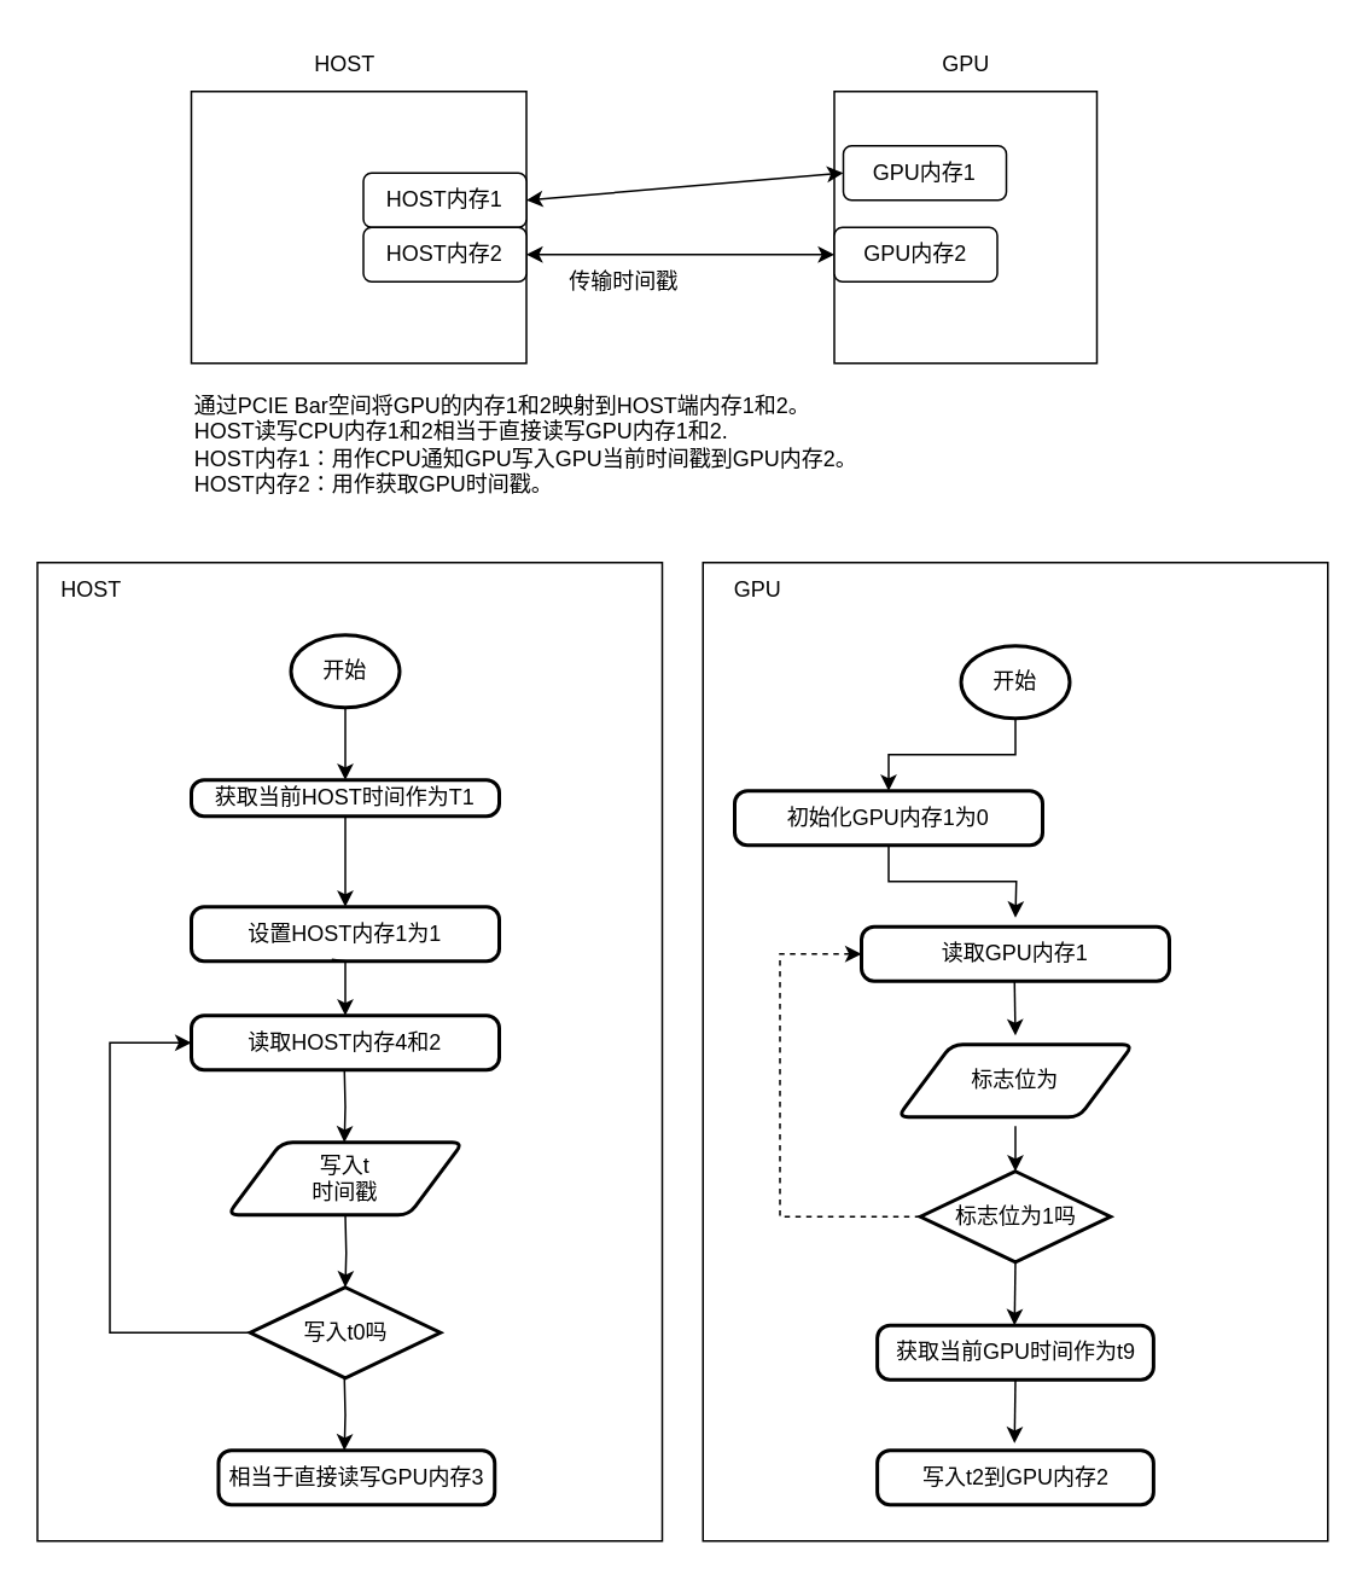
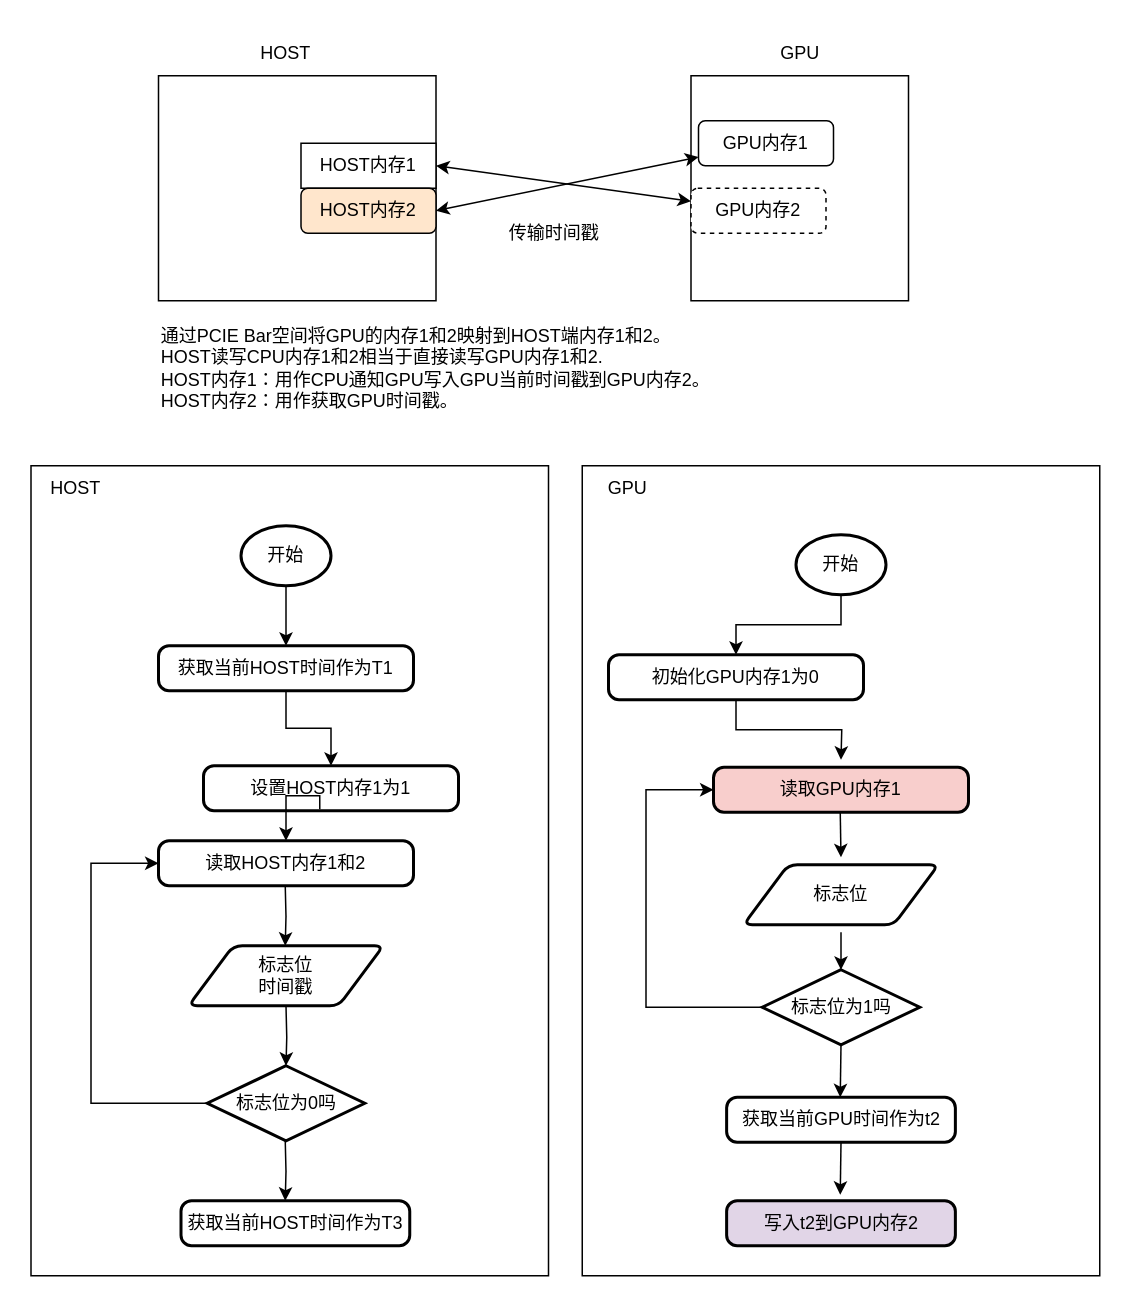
  <mxCell id="0" />
  <mxCell id="1" parent="0" />
  <mxCell id="2" value="" style="rounded=0;whiteSpace=wrap;html=1;fillColor=none;" vertex="1" parent="1"><mxGeometry x="387.5" y="310" width="345" height="540" as="geometry" /></mxCell>
  <mxCell id="3" value="" style="rounded=0;whiteSpace=wrap;html=1;fillColor=none;" vertex="1" parent="1"><mxGeometry x="20" y="310" width="345" height="540" as="geometry" /></mxCell>
  <mxCell id="4" style="edgeStyle=orthogonalEdgeStyle;rounded=0;orthogonalLoop=1;jettySize=auto;html=1;exitX=0.5;exitY=1;exitDx=0;exitDy=0;exitPerimeter=0;entryX=0.5;entryY=0;entryDx=0;entryDy=0;" parent="1" source="5" target="11" edge="1"><mxGeometry relative="1" as="geometry"><mxPoint x="190" y="420" as="targetPoint" /></mxGeometry></mxCell>
  <mxCell id="5" value="开始" style="strokeWidth=2;html=1;shape=mxgraph.flowchart.start_1;whiteSpace=wrap;" parent="1" vertex="1"><mxGeometry x="160" y="350" width="60" height="40" as="geometry" /></mxCell>
- <mxCell id="6" value="写入t&lt;br&gt;时间戳" style="shape=parallelogram;html=1;strokeWidth=2;perimeter=parallelogramPerimeter;whiteSpace=wrap;rounded=1;arcSize=12;size=0.23;" parent="1" vertex="1"><mxGeometry x="125" y="630" width="130" height="40" as="geometry" /></mxCell>
- <mxCell id="7" value="写入t0吗" style="strokeWidth=2;html=1;shape=mxgraph.flowchart.decision;whiteSpace=wrap;" parent="1" vertex="1"><mxGeometry x="137.5" y="710" width="105" height="50" as="geometry" /></mxCell>
+ <mxCell id="6" value="标志位&lt;br&gt;时间戳" style="shape=parallelogram;html=1;strokeWidth=2;perimeter=parallelogramPerimeter;whiteSpace=wrap;rounded=1;arcSize=12;size=0.23;" parent="1" vertex="1"><mxGeometry x="125" y="630" width="130" height="40" as="geometry" /></mxCell>
+ <mxCell id="7" value="标志位为0吗" style="strokeWidth=2;html=1;shape=mxgraph.flowchart.decision;whiteSpace=wrap;" parent="1" vertex="1"><mxGeometry x="137.5" y="710" width="105" height="50" as="geometry" /></mxCell>
  <mxCell id="8" value="" style="endArrow=classic;html=1;rounded=0;exitX=0;exitY=0.5;exitDx=0;exitDy=0;exitPerimeter=0;entryX=0;entryY=0.5;entryDx=0;entryDy=0;" parent="1" source="7" target="13" edge="1"><mxGeometry width="50" height="50" relative="1" as="geometry"><mxPoint x="137.5" y="730" as="sourcePoint" /><mxPoint x="70" y="560" as="targetPoint" /><Array as="points"><mxPoint x="60" y="735" /><mxPoint x="60" y="575" /></Array></mxGeometry></mxCell>
- <mxCell id="9" value="设置HOST内存1为1" style="rounded=1;whiteSpace=wrap;html=1;absoluteArcSize=1;arcSize=14;strokeWidth=2;" parent="1" vertex="1"><mxGeometry x="105" y="500" width="170" height="30" as="geometry" /></mxCell>
+ <mxCell id="9" value="设置HOST内存1为1" style="rounded=1;whiteSpace=wrap;html=1;absoluteArcSize=1;arcSize=14;strokeWidth=2;" parent="1" vertex="1"><mxGeometry x="135" y="510" width="170" height="30" as="geometry" /></mxCell>
  <mxCell id="10" style="edgeStyle=orthogonalEdgeStyle;rounded=0;orthogonalLoop=1;jettySize=auto;html=1;exitX=0.5;exitY=1;exitDx=0;exitDy=0;entryX=0.5;entryY=0;entryDx=0;entryDy=0;" parent="1" source="11" target="9" edge="1"><mxGeometry relative="1" as="geometry" /></mxCell>
- <mxCell id="11" value="获取当前HOST时间作为T1" style="rounded=1;whiteSpace=wrap;html=1;absoluteArcSize=1;arcSize=14;strokeWidth=2;" parent="1" vertex="1"><mxGeometry x="105" y="430" width="170" height="20" as="geometry" /></mxCell>
- <mxCell id="12" value="相当于直接读写GPU内存3" style="rounded=1;whiteSpace=wrap;html=1;absoluteArcSize=1;arcSize=14;strokeWidth=2;" parent="1" vertex="1"><mxGeometry x="120" y="800" width="152.5" height="30" as="geometry" /></mxCell>
- <mxCell id="13" value="读取HOST内存4和2" style="rounded=1;whiteSpace=wrap;html=1;absoluteArcSize=1;arcSize=14;strokeWidth=2;" parent="1" vertex="1"><mxGeometry x="105" y="560" width="170" height="30" as="geometry" /></mxCell>
+ <mxCell id="11" value="获取当前HOST时间作为T1" style="rounded=1;whiteSpace=wrap;html=1;absoluteArcSize=1;arcSize=14;strokeWidth=2;" parent="1" vertex="1"><mxGeometry x="105" y="430" width="170" height="30" as="geometry" /></mxCell>
+ <mxCell id="12" value="获取当前HOST时间作为T3" style="rounded=1;whiteSpace=wrap;html=1;absoluteArcSize=1;arcSize=14;strokeWidth=2;" parent="1" vertex="1"><mxGeometry x="120" y="800" width="152.5" height="30" as="geometry" /></mxCell>
+ <mxCell id="13" value="读取HOST内存1和2" style="rounded=1;whiteSpace=wrap;html=1;absoluteArcSize=1;arcSize=14;strokeWidth=2;" parent="1" vertex="1"><mxGeometry x="105" y="560" width="170" height="30" as="geometry" /></mxCell>
  <mxCell id="14" style="edgeStyle=orthogonalEdgeStyle;rounded=0;orthogonalLoop=1;jettySize=auto;html=1;exitX=0.456;exitY=0.967;exitDx=0;exitDy=0;entryX=0.5;entryY=0;entryDx=0;entryDy=0;exitPerimeter=0;" parent="1" source="9" target="13" edge="1"><mxGeometry relative="1" as="geometry"><mxPoint x="200" y="470" as="sourcePoint" /><mxPoint x="200" y="510" as="targetPoint" /><Array as="points"><mxPoint x="190" y="530" /><mxPoint x="175" y="530" /></Array></mxGeometry></mxCell>
  <mxCell id="15" style="edgeStyle=orthogonalEdgeStyle;rounded=0;orthogonalLoop=1;jettySize=auto;html=1;exitX=0.5;exitY=1;exitDx=0;exitDy=0;entryX=0.5;entryY=0;entryDx=0;entryDy=0;" parent="1" edge="1"><mxGeometry relative="1" as="geometry"><mxPoint x="189.5" y="590" as="sourcePoint" /><mxPoint x="189.5" y="630" as="targetPoint" /></mxGeometry></mxCell>
  <mxCell id="16" style="edgeStyle=orthogonalEdgeStyle;rounded=0;orthogonalLoop=1;jettySize=auto;html=1;entryX=0.5;entryY=0;entryDx=0;entryDy=0;entryPerimeter=0;" parent="1" target="7" edge="1"><mxGeometry relative="1" as="geometry"><mxPoint x="190" y="670" as="sourcePoint" /><mxPoint x="189.5" y="700" as="targetPoint" /></mxGeometry></mxCell>
  <mxCell id="17" style="edgeStyle=orthogonalEdgeStyle;rounded=0;orthogonalLoop=1;jettySize=auto;html=1;exitX=0.5;exitY=1;exitDx=0;exitDy=0;entryX=0.5;entryY=0;entryDx=0;entryDy=0;" parent="1" edge="1"><mxGeometry relative="1" as="geometry"><mxPoint x="189.5" y="760" as="sourcePoint" /><mxPoint x="189.5" y="800" as="targetPoint" /></mxGeometry></mxCell>
  <mxCell id="18" style="edgeStyle=orthogonalEdgeStyle;rounded=0;orthogonalLoop=1;jettySize=auto;html=1;exitX=0.5;exitY=1;exitDx=0;exitDy=0;exitPerimeter=0;entryX=0.5;entryY=0;entryDx=0;entryDy=0;" parent="1" source="19" target="24" edge="1"><mxGeometry relative="1" as="geometry"><mxPoint x="560" y="426" as="targetPoint" /></mxGeometry></mxCell>
  <mxCell id="19" value="开始" style="strokeWidth=2;html=1;shape=mxgraph.flowchart.start_1;whiteSpace=wrap;" parent="1" vertex="1"><mxGeometry x="530" y="356" width="60" height="40" as="geometry" /></mxCell>
- <mxCell id="20" value="标志位为" style="shape=parallelogram;html=1;strokeWidth=2;perimeter=parallelogramPerimeter;whiteSpace=wrap;rounded=1;arcSize=12;size=0.23;" parent="1" vertex="1"><mxGeometry x="495" y="576" width="130" height="40" as="geometry" /></mxCell>
+ <mxCell id="20" value="标志位" style="shape=parallelogram;html=1;strokeWidth=2;perimeter=parallelogramPerimeter;whiteSpace=wrap;rounded=1;arcSize=12;size=0.23;" parent="1" vertex="1"><mxGeometry x="495" y="576" width="130" height="40" as="geometry" /></mxCell>
  <mxCell id="21" value="标志位为1吗" style="strokeWidth=2;html=1;shape=mxgraph.flowchart.decision;whiteSpace=wrap;" parent="1" vertex="1"><mxGeometry x="507.5" y="646" width="105" height="50" as="geometry" /></mxCell>
- <mxCell id="22" value="" style="endArrow=classic;html=1;rounded=0;exitX=0;exitY=0.5;exitDx=0;exitDy=0;exitPerimeter=0;entryX=0;entryY=0.5;entryDx=0;entryDy=0;dashed=1;" parent="1" source="21" target="26" edge="1"><mxGeometry width="50" height="50" relative="1" as="geometry"><mxPoint x="507.5" y="681" as="sourcePoint" /><mxPoint x="440" y="511" as="targetPoint" /><Array as="points"><mxPoint x="430" y="671" /><mxPoint x="430" y="526" /></Array></mxGeometry></mxCell>
+ <mxCell id="22" value="" style="endArrow=classic;html=1;rounded=0;exitX=0;exitY=0.5;exitDx=0;exitDy=0;exitPerimeter=0;entryX=0;entryY=0.5;entryDx=0;entryDy=0;" parent="1" source="21" target="26" edge="1"><mxGeometry width="50" height="50" relative="1" as="geometry"><mxPoint x="507.5" y="681" as="sourcePoint" /><mxPoint x="440" y="511" as="targetPoint" /><Array as="points"><mxPoint x="430" y="671" /><mxPoint x="430" y="526" /></Array></mxGeometry></mxCell>
  <mxCell id="23" style="edgeStyle=orthogonalEdgeStyle;rounded=0;orthogonalLoop=1;jettySize=auto;html=1;exitX=0.5;exitY=1;exitDx=0;exitDy=0;entryX=0.5;entryY=0;entryDx=0;entryDy=0;" parent="1" source="24" edge="1"><mxGeometry relative="1" as="geometry"><mxPoint x="560" y="506" as="targetPoint" /></mxGeometry></mxCell>
  <mxCell id="24" value="初始化GPU内存1为0" style="rounded=1;whiteSpace=wrap;html=1;absoluteArcSize=1;arcSize=14;strokeWidth=2;" parent="1" vertex="1"><mxGeometry x="405" y="436" width="170" height="30" as="geometry" /></mxCell>
- <mxCell id="25" value="获取当前GPU时间作为t9" style="rounded=1;whiteSpace=wrap;html=1;absoluteArcSize=1;arcSize=14;strokeWidth=2;" parent="1" vertex="1"><mxGeometry x="483.75" y="731" width="152.5" height="30" as="geometry" /></mxCell>
- <mxCell id="26" value="读取GPU内存1" style="rounded=1;whiteSpace=wrap;html=1;absoluteArcSize=1;arcSize=14;strokeWidth=2;" parent="1" vertex="1"><mxGeometry x="475" y="511" width="170" height="30" as="geometry" /></mxCell>
+ <mxCell id="25" value="获取当前GPU时间作为t2" style="rounded=1;whiteSpace=wrap;html=1;absoluteArcSize=1;arcSize=14;strokeWidth=2;" parent="1" vertex="1"><mxGeometry x="483.75" y="731" width="152.5" height="30" as="geometry" /></mxCell>
+ <mxCell id="26" value="读取GPU内存1" style="rounded=1;whiteSpace=wrap;html=1;absoluteArcSize=1;arcSize=14;strokeWidth=2;fillColor=#f8cecc;" parent="1" vertex="1"><mxGeometry x="475" y="511" width="170" height="30" as="geometry" /></mxCell>
  <mxCell id="27" style="edgeStyle=orthogonalEdgeStyle;rounded=0;orthogonalLoop=1;jettySize=auto;html=1;exitX=0.5;exitY=1;exitDx=0;exitDy=0;" parent="1" edge="1"><mxGeometry relative="1" as="geometry"><mxPoint x="559.5" y="541" as="sourcePoint" /><mxPoint x="560" y="571" as="targetPoint" /></mxGeometry></mxCell>
  <mxCell id="28" style="edgeStyle=orthogonalEdgeStyle;rounded=0;orthogonalLoop=1;jettySize=auto;html=1;entryX=0.5;entryY=0;entryDx=0;entryDy=0;entryPerimeter=0;" parent="1" target="21" edge="1"><mxGeometry relative="1" as="geometry"><mxPoint x="560" y="621" as="sourcePoint" /><mxPoint x="559.5" y="651" as="targetPoint" /></mxGeometry></mxCell>
  <mxCell id="29" style="edgeStyle=orthogonalEdgeStyle;rounded=0;orthogonalLoop=1;jettySize=auto;html=1;entryX=0.5;entryY=0;entryDx=0;entryDy=0;exitX=0.5;exitY=1;exitDx=0;exitDy=0;exitPerimeter=0;" parent="1" source="21" edge="1"><mxGeometry relative="1" as="geometry"><mxPoint x="560" y="701" as="sourcePoint" /><mxPoint x="559.5" y="731" as="targetPoint" /></mxGeometry></mxCell>
- <mxCell id="30" value="写入t2到GPU内存2" style="rounded=1;whiteSpace=wrap;html=1;absoluteArcSize=1;arcSize=14;strokeWidth=2;" parent="1" vertex="1"><mxGeometry x="483.75" y="800" width="152.5" height="30" as="geometry" /></mxCell>
+ <mxCell id="30" value="写入t2到GPU内存2" style="rounded=1;whiteSpace=wrap;html=1;absoluteArcSize=1;arcSize=14;strokeWidth=2;fillColor=#e1d5e7;" parent="1" vertex="1"><mxGeometry x="483.75" y="800" width="152.5" height="30" as="geometry" /></mxCell>
  <mxCell id="31" style="edgeStyle=orthogonalEdgeStyle;rounded=0;orthogonalLoop=1;jettySize=auto;html=1;entryX=0.5;entryY=0;entryDx=0;entryDy=0;exitX=0.5;exitY=1;exitDx=0;exitDy=0;exitPerimeter=0;" parent="1" edge="1"><mxGeometry relative="1" as="geometry"><mxPoint x="560" y="761" as="sourcePoint" /><mxPoint x="559.5" y="796" as="targetPoint" /></mxGeometry></mxCell>
  <mxCell id="32" value="" style="rounded=0;whiteSpace=wrap;html=1;" vertex="1" parent="1"><mxGeometry x="105" y="50" width="185" height="150" as="geometry" /></mxCell>
  <mxCell id="33" value="" style="rounded=0;whiteSpace=wrap;html=1;" vertex="1" parent="1"><mxGeometry x="460" y="50" width="145" height="150" as="geometry" /></mxCell>
- <mxCell id="34" value="HOST内存1" style="rounded=1;whiteSpace=wrap;html=1;" vertex="1" parent="1"><mxGeometry x="200" y="95" width="90" height="30" as="geometry" /></mxCell>
- <mxCell id="35" value="HOST内存2" style="rounded=1;whiteSpace=wrap;html=1;" vertex="1" parent="1"><mxGeometry x="200" y="125" width="90" height="30" as="geometry" /></mxCell>
+ <mxCell id="34" value="HOST内存1" style="whiteSpace=wrap;html=1;rounded=0;" vertex="1" parent="1"><mxGeometry x="200" y="95" width="90" height="30" as="geometry" /></mxCell>
+ <mxCell id="35" value="HOST内存2" style="rounded=1;whiteSpace=wrap;html=1;fillColor=#ffe6cc;" vertex="1" parent="1"><mxGeometry x="200" y="125" width="90" height="30" as="geometry" /></mxCell>
  <mxCell id="36" value="GPU内存1" style="rounded=1;whiteSpace=wrap;html=1;" vertex="1" parent="1"><mxGeometry x="465" y="80" width="90" height="30" as="geometry" /></mxCell>
- <mxCell id="37" value="GPU内存2" style="rounded=1;whiteSpace=wrap;html=1;" vertex="1" parent="1"><mxGeometry x="460" y="125" width="90" height="30" as="geometry" /></mxCell>
+ <mxCell id="37" value="GPU内存2" style="rounded=1;whiteSpace=wrap;html=1;dashed=1;" vertex="1" parent="1"><mxGeometry x="460" y="125" width="90" height="30" as="geometry" /></mxCell>
  <mxCell id="38" value="HOST" style="text;html=1;strokeColor=none;fillColor=none;align=center;verticalAlign=middle;whiteSpace=wrap;rounded=0;" vertex="1" parent="1"><mxGeometry x="160" y="20" width="60" height="30" as="geometry" /></mxCell>
  <mxCell id="39" value="GPU" style="text;html=1;strokeColor=none;fillColor=none;align=center;verticalAlign=middle;whiteSpace=wrap;rounded=0;" vertex="1" parent="1"><mxGeometry x="502.5" y="20" width="60" height="30" as="geometry" /></mxCell>
  <mxCell id="40" value="HOST" style="text;html=1;strokeColor=none;fillColor=none;align=center;verticalAlign=middle;whiteSpace=wrap;rounded=0;" vertex="1" parent="1"><mxGeometry x="20" y="310" width="60" height="30" as="geometry" /></mxCell>
  <mxCell id="41" value="GPU" style="text;html=1;strokeColor=none;fillColor=none;align=center;verticalAlign=middle;whiteSpace=wrap;rounded=0;" vertex="1" parent="1"><mxGeometry x="387.5" y="310" width="60" height="30" as="geometry" /></mxCell>
- <mxCell id="42" value="" style="endArrow=classic;startArrow=classic;html=1;rounded=0;exitX=1;exitY=0.5;exitDx=0;exitDy=0;entryX=0;entryY=0.5;entryDx=0;entryDy=0;" edge="1" parent="1" source="34" target="36"><mxGeometry width="50" height="50" relative="1" as="geometry"><mxPoint x="330" y="160" as="sourcePoint" /><mxPoint x="380" y="110" as="targetPoint" /></mxGeometry></mxCell>
- <mxCell id="43" value="" style="endArrow=classic;startArrow=classic;html=1;rounded=0;exitX=1;exitY=0.5;exitDx=0;exitDy=0;entryX=0;entryY=0.5;entryDx=0;entryDy=0;" edge="1" parent="1" source="35" target="37"><mxGeometry width="50" height="50" relative="1" as="geometry"><mxPoint x="380" y="190" as="sourcePoint" /><mxPoint x="430" y="140" as="targetPoint" /></mxGeometry></mxCell>
+ <mxCell id="42" value="" style="endArrow=classic;startArrow=classic;html=1;rounded=0;exitX=1;exitY=0.5;exitDx=0;exitDy=0;" edge="1" parent="1" source="34" target="37"><mxGeometry width="50" height="50" relative="1" as="geometry"><mxPoint x="330" y="160" as="sourcePoint" /><mxPoint x="380" y="110" as="targetPoint" /></mxGeometry></mxCell>
+ <mxCell id="43" value="" style="endArrow=classic;startArrow=classic;html=1;rounded=0;exitX=1;exitY=0.5;exitDx=0;exitDy=0;" edge="1" parent="1" source="35" target="36"><mxGeometry width="50" height="50" relative="1" as="geometry"><mxPoint x="380" y="190" as="sourcePoint" /><mxPoint x="430" y="140" as="targetPoint" /></mxGeometry></mxCell>
  <mxCell id="44" value="通过PCIE Bar空间将GPU的内存1和2映射到HOST端内存1和2。&lt;br&gt;HOST读写CPU内存1和2相当于直接读写GPU内存1和2.&lt;br&gt;HOST内存1：用作CPU通知GPU写入GPU当前时间戳到GPU内存2。&lt;br&gt;HOST内存2：用作获取GPU时间戳。" style="text;html=1;strokeColor=none;fillColor=none;align=left;verticalAlign=middle;whiteSpace=wrap;rounded=0;" vertex="1" parent="1"><mxGeometry x="105" y="220" width="625" height="50" as="geometry" /></mxCell>
- <mxCell id="45" value="传输时间戳" style="text;html=1;strokeColor=none;fillColor=none;align=center;verticalAlign=middle;whiteSpace=wrap;rounded=0;" vertex="1" parent="1"><mxGeometry x="303" y="140" width="82" height="30" as="geometry" /></mxCell>
+ <mxCell id="45" value="传输时间戳" style="text;html=1;strokeColor=none;fillColor=none;align=center;verticalAlign=middle;whiteSpace=wrap;rounded=0;" vertex="1" parent="1"><mxGeometry x="328" y="140" width="82" height="30" as="geometry" /></mxCell>
